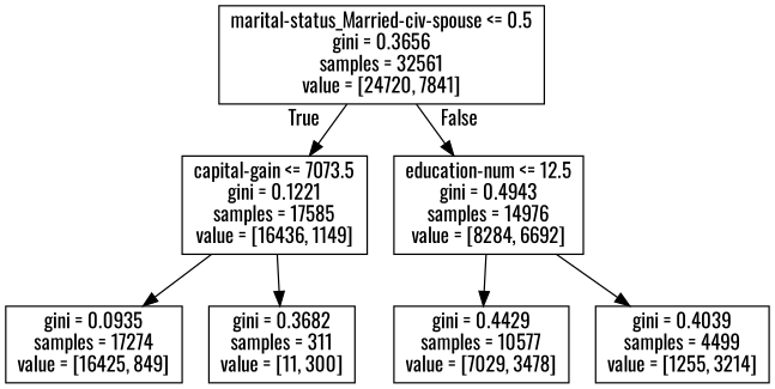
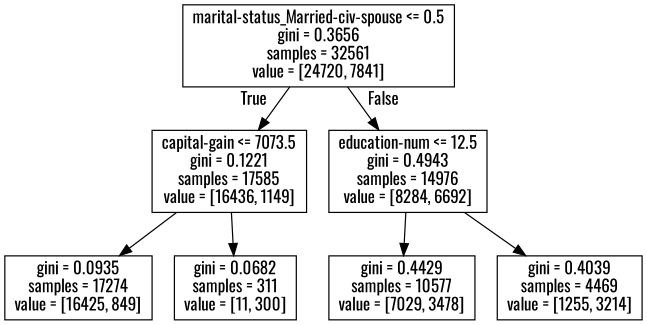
  digraph {
    fontname=Oswald
    node [fontname=Oswald shape=box]
    edge [fontname=Oswald]
    n1 [label="marital-status_Married-civ-spouse <= 0.5\ngini = 0.3656\nsamples = 32561\nvalue = [24720, 7841]"]
    n2 [label="capital-gain <= 7073.5\ngini = 0.1221\nsamples = 17585\nvalue = [16436, 1149]"]
    n3 [label="education-num <= 12.5\ngini = 0.4943\nsamples = 14976\nvalue = [8284, 6692]"]
    n4 [label="gini = 0.0935\nsamples = 17274\nvalue = [16425, 849]"]
-   n5 [label="gini = 0.3682\nsamples = 311\nvalue = [11, 300]"]
+   n5 [label="gini = 0.0682\nsamples = 311\nvalue = [11, 300]"]
    n6 [label="gini = 0.4429\nsamples = 10577\nvalue = [7029, 3478]"]
-   n7 [label="gini = 0.4039\nsamples = 4499\nvalue = [1255, 3214]"]
+   n7 [label="gini = 0.4039\nsamples = 4469\nvalue = [1255, 3214]"]
    n1 -> n2 [headlabel=True labelangle=45 labeldistance=2.5]
    n1 -> n3 [headlabel=False labelangle=-45 labeldistance=2.5]
    n2 -> n4
    n2 -> n5
    n3 -> n6
    n3 -> n7
  }
